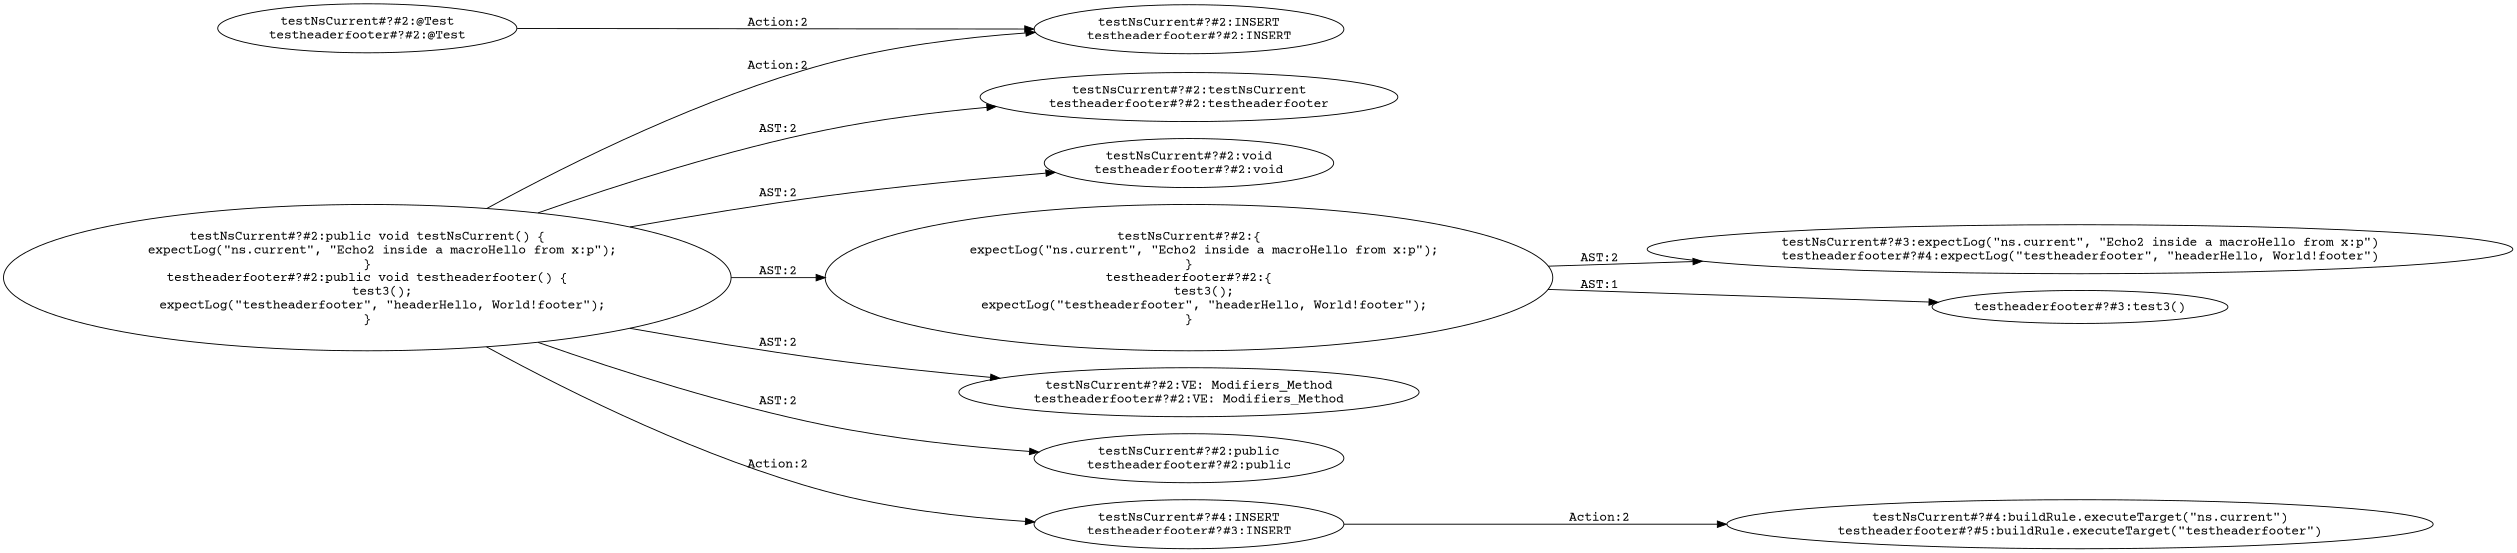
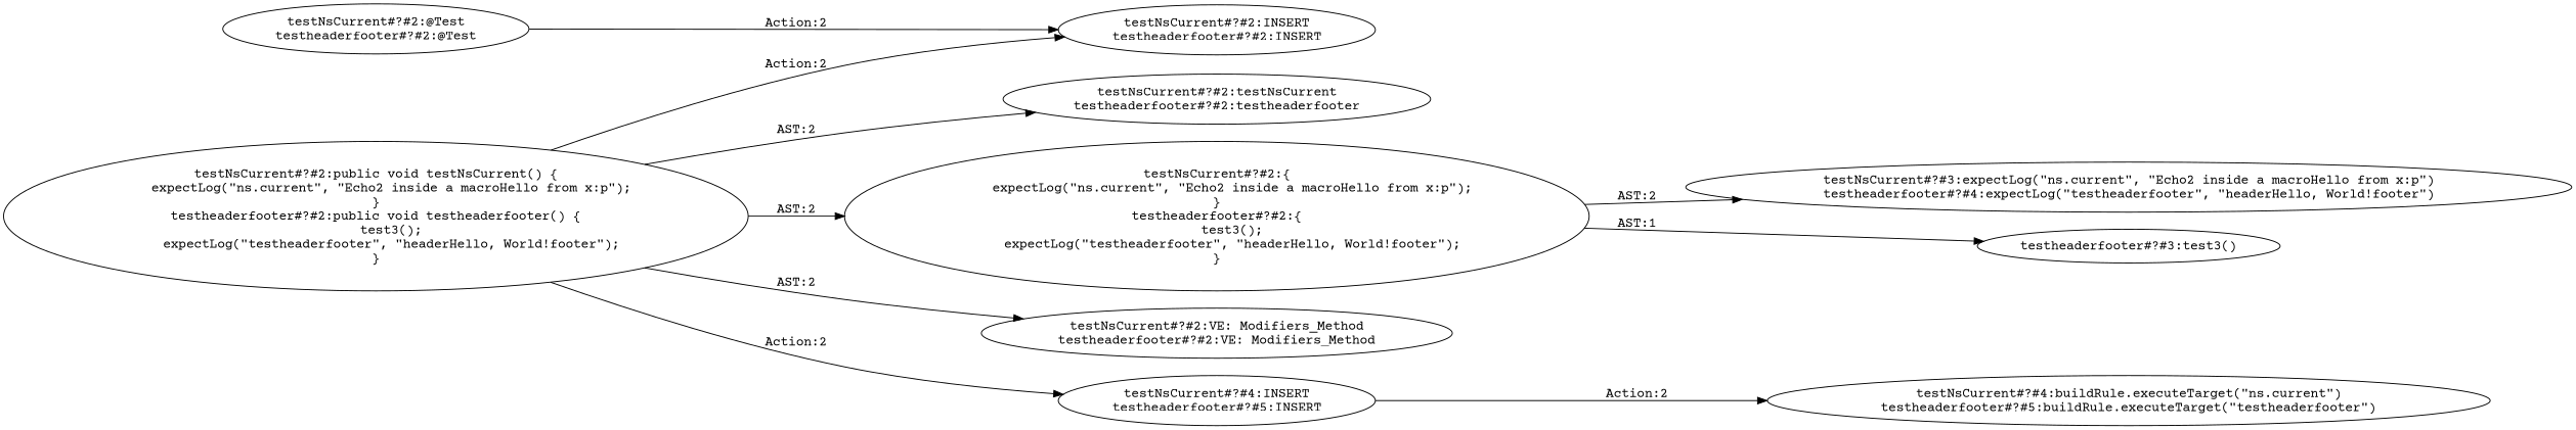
  digraph {
    fontname="Courier Prime"
    rankdir=LR
    node [fontname="Courier Prime" shape=ellipse]
    edge [fontname="Courier Prime"]
    n1 [label="testNsCurrent#?#2:INSERT\ntestheaderfooter#?#2:INSERT"]
    n2 [label="testNsCurrent#?#2:@Test\ntestheaderfooter#?#2:@Test"]
    n3 [label="testNsCurrent#?#2:public void testNsCurrent() \{\n    expectLog(\"ns.current\", \"Echo2 inside a macroHello from x:p\");\n\}\ntestheaderfooter#?#2:public void testheaderfooter() \{\n    test3();\n    expectLog(\"testheaderfooter\", \"headerHello, World!footer\");\n\}"]
    n4 [label="testNsCurrent#?#2:testNsCurrent\ntestheaderfooter#?#2:testheaderfooter"]
-   n5 [label="testNsCurrent#?#2:void\ntestheaderfooter#?#2:void"]
    n6 [label="testNsCurrent#?#2:\{\n    expectLog(\"ns.current\", \"Echo2 inside a macroHello from x:p\");\n\}\ntestheaderfooter#?#2:\{\n    test3();\n    expectLog(\"testheaderfooter\", \"headerHello, World!footer\");\n\}"]
    n7 [label="testNsCurrent#?#2:VE: Modifiers_Method\ntestheaderfooter#?#2:VE: Modifiers_Method"]
-   n8 [label="testNsCurrent#?#2:public\ntestheaderfooter#?#2:public"]
-   n9 [label="testNsCurrent#?#4:INSERT\ntestheaderfooter#?#3:INSERT"]
+   n9 [label="testNsCurrent#?#4:INSERT\ntestheaderfooter#?#5:INSERT"]
    n10 [label="testNsCurrent#?#3:expectLog(\"ns.current\", \"Echo2 inside a macroHello from x:p\")\ntestheaderfooter#?#4:expectLog(\"testheaderfooter\", \"headerHello, World!footer\")"]
    n11 [label="testheaderfooter#?#3:test3()"]
    n12 [label="testNsCurrent#?#4:buildRule.executeTarget(\"ns.current\")\ntestheaderfooter#?#5:buildRule.executeTarget(\"testheaderfooter\")"]
    n2 -> n1 [label="Action:2"]
    n3 -> n1 [label="Action:2"]
    n3 -> n4 [label="AST:2"]
-   n3 -> n5 [label="AST:2"]
    n3 -> n6 [label="AST:2"]
    n3 -> n7 [label="AST:2"]
-   n3 -> n8 [label="AST:2"]
    n3 -> n9 [label="Action:2"]
    n6 -> n10 [label="AST:2"]
    n6 -> n11 [label="AST:1"]
    n9 -> n12 [label="Action:2"]
  }
